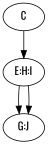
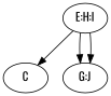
  digraph {
    fontname=Oswald
    node [fontname=Oswald]
    edge [fontname=Oswald]
    C
    "E:H:I"
    "G:J"
-   C -> "E:H:I"
+   "E:H:I" -> C
    "E:H:I" -> "G:J"
    "E:H:I" -> "G:J"
  }
